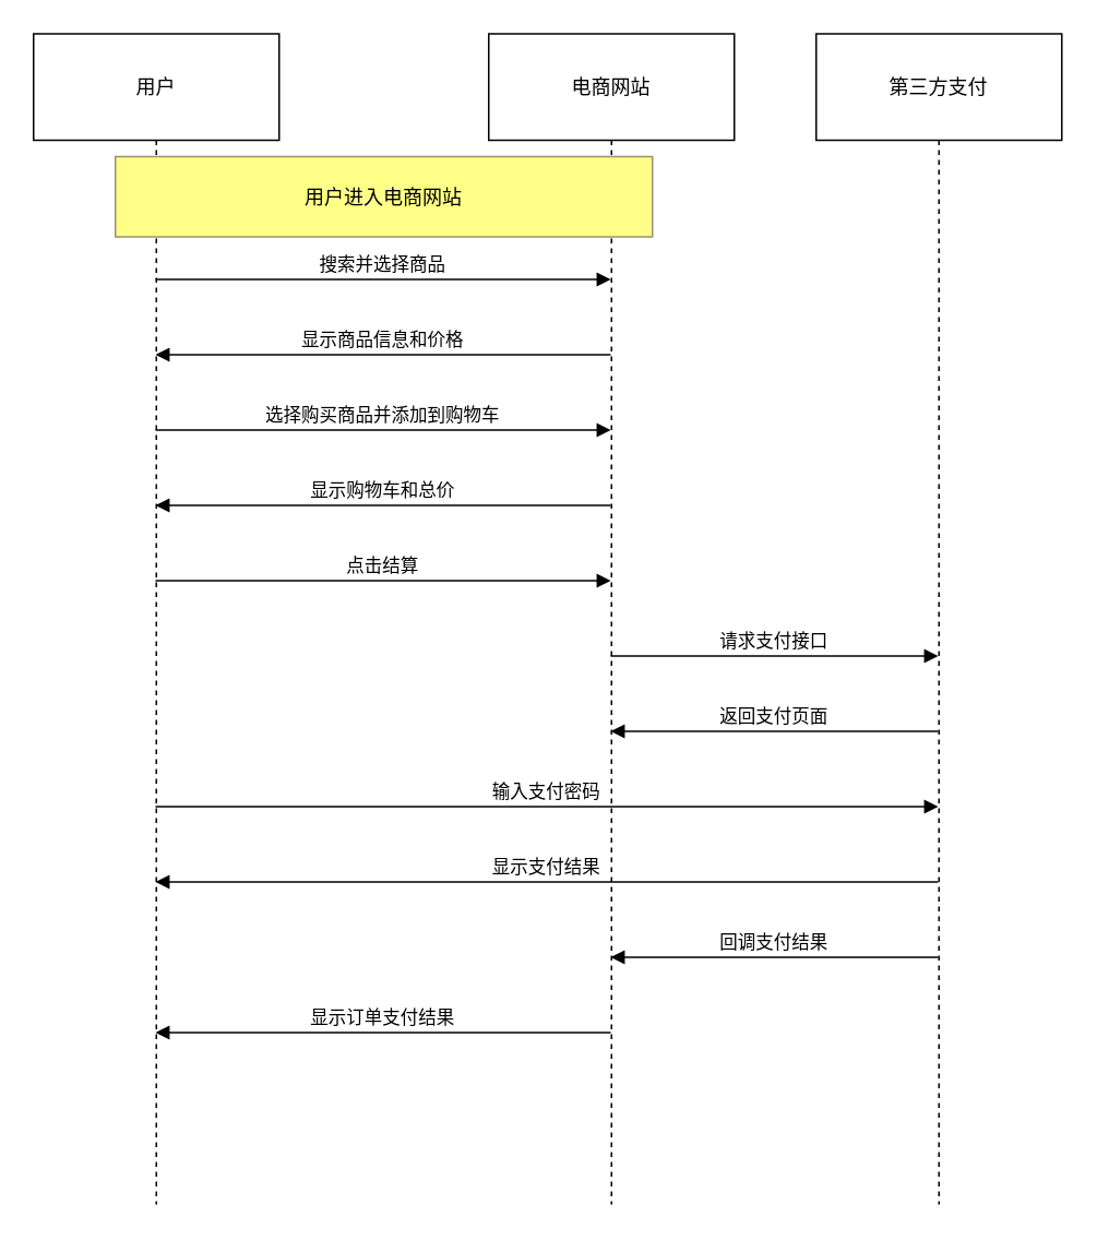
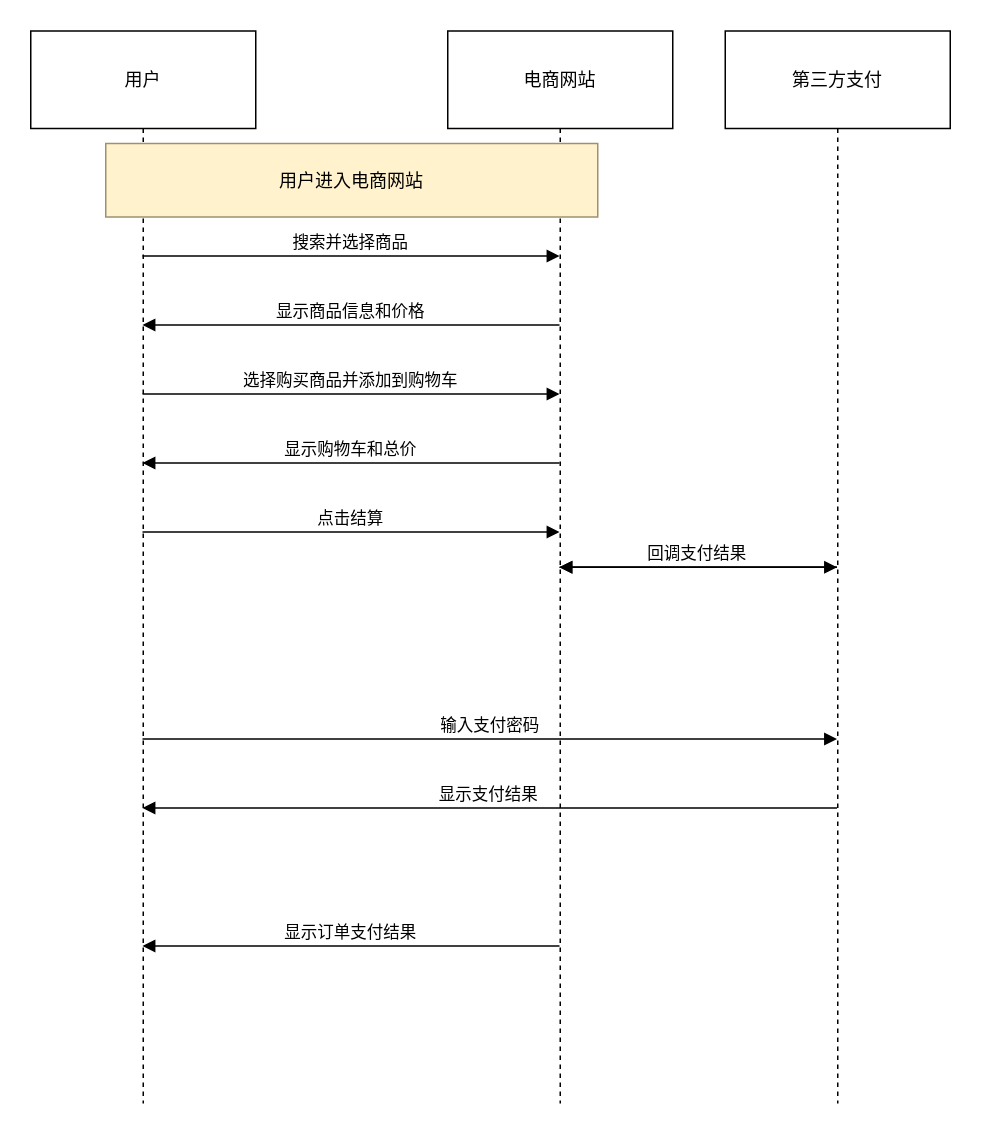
  <mxCell id="0" />
  <mxCell id="1" parent="0" />
  <mxCell id="2" value="用户" style="shape=umlLifeline;perimeter=lifelinePerimeter;whiteSpace=wrap;container=1;dropTarget=0;collapsible=0;recursiveResize=0;outlineConnect=0;portConstraint=eastwest;newEdgeStyle={&quot;edgeStyle&quot;:&quot;elbowEdgeStyle&quot;,&quot;elbow&quot;:&quot;vertical&quot;,&quot;curved&quot;:0,&quot;rounded&quot;:0};size=65;" vertex="1" parent="1"><mxGeometry width="150" height="715" as="geometry" x="20" y="20" /></mxCell>
  <mxCell id="3" value="电商网站" style="shape=umlLifeline;perimeter=lifelinePerimeter;whiteSpace=wrap;container=1;dropTarget=0;collapsible=0;recursiveResize=0;outlineConnect=0;portConstraint=eastwest;newEdgeStyle={&quot;edgeStyle&quot;:&quot;elbowEdgeStyle&quot;,&quot;elbow&quot;:&quot;vertical&quot;,&quot;curved&quot;:0,&quot;rounded&quot;:0};size=65;" vertex="1" parent="1"><mxGeometry x="298" width="150" height="715" as="geometry" y="20" /></mxCell>
- <mxCell id="4" value="第三方支付" style="shape=umlLifeline;perimeter=lifelinePerimeter;whiteSpace=wrap;container=1;dropTarget=0;collapsible=0;recursiveResize=0;outlineConnect=0;portConstraint=eastwest;newEdgeStyle={&quot;edgeStyle&quot;:&quot;elbowEdgeStyle&quot;,&quot;elbow&quot;:&quot;vertical&quot;,&quot;curved&quot;:0,&quot;rounded&quot;:0};size=65;" vertex="1" parent="1"><mxGeometry x="498" width="150" height="715" as="geometry" y="20" /></mxCell>
+ <mxCell id="4" value="第三方支付" style="shape=umlLifeline;perimeter=lifelinePerimeter;whiteSpace=wrap;container=1;dropTarget=0;collapsible=0;recursiveResize=0;outlineConnect=0;portConstraint=eastwest;newEdgeStyle={&quot;edgeStyle&quot;:&quot;elbowEdgeStyle&quot;,&quot;elbow&quot;:&quot;vertical&quot;,&quot;curved&quot;:0,&quot;rounded&quot;:0};size=65;" vertex="1" parent="1"><mxGeometry x="483" y="20" width="150" height="715" as="geometry" /></mxCell>
  <mxCell id="5" value="搜索并选择商品" style="verticalAlign=bottom;endArrow=block;edgeStyle=elbowEdgeStyle;elbow=vertical;curved=0;rounded=0;" edge="1" parent="1" source="2" target="3"><mxGeometry relative="1" as="geometry"><Array as="points"><mxPoint x="244" y="170" /></Array></mxGeometry></mxCell>
  <mxCell id="6" value="显示商品信息和价格" style="verticalAlign=bottom;endArrow=block;edgeStyle=elbowEdgeStyle;elbow=vertical;curved=0;rounded=0;" edge="1" parent="1" source="3" target="2"><mxGeometry relative="1" as="geometry"><Array as="points"><mxPoint x="244" y="216" /></Array></mxGeometry></mxCell>
  <mxCell id="7" value="选择购买商品并添加到购物车" style="verticalAlign=bottom;endArrow=block;edgeStyle=elbowEdgeStyle;elbow=vertical;curved=0;rounded=0;" edge="1" parent="1" source="2" target="3"><mxGeometry relative="1" as="geometry"><Array as="points"><mxPoint x="244" y="262" /></Array></mxGeometry></mxCell>
  <mxCell id="8" value="显示购物车和总价" style="verticalAlign=bottom;endArrow=block;edgeStyle=elbowEdgeStyle;elbow=vertical;curved=0;rounded=0;" edge="1" parent="1" source="3" target="2"><mxGeometry relative="1" as="geometry"><Array as="points"><mxPoint x="244" y="308" /></Array></mxGeometry></mxCell>
  <mxCell id="9" value="点击结算" style="verticalAlign=bottom;endArrow=block;edgeStyle=elbowEdgeStyle;elbow=vertical;curved=0;rounded=0;" edge="1" parent="1" source="2" target="3"><mxGeometry relative="1" as="geometry"><Array as="points"><mxPoint x="244" y="354" /></Array></mxGeometry></mxCell>
  <mxCell id="10" value="请求支付接口" style="verticalAlign=bottom;endArrow=block;edgeStyle=elbowEdgeStyle;elbow=vertical;curved=0;rounded=0;" edge="1" parent="1" source="3" target="4"><mxGeometry relative="1" as="geometry"><Array as="points"><mxPoint x="483" y="400" /></Array></mxGeometry></mxCell>
  <mxCell id="11" value="返回支付页面" style="verticalAlign=bottom;endArrow=block;edgeStyle=elbowEdgeStyle;elbow=vertical;curved=0;rounded=0;" edge="1" parent="1" source="4" target="3"><mxGeometry relative="1" as="geometry"><Array as="points"><mxPoint x="483" y="446" /></Array></mxGeometry></mxCell>
  <mxCell id="12" value="输入支付密码" style="verticalAlign=bottom;endArrow=block;edgeStyle=elbowEdgeStyle;elbow=vertical;curved=0;rounded=0;" edge="1" parent="1" source="2" target="4"><mxGeometry relative="1" as="geometry"><Array as="points"><mxPoint x="344" y="492" /></Array></mxGeometry></mxCell>
  <mxCell id="13" value="显示支付结果" style="verticalAlign=bottom;endArrow=block;edgeStyle=elbowEdgeStyle;elbow=vertical;curved=0;rounded=0;" edge="1" parent="1" source="4" target="2"><mxGeometry relative="1" as="geometry"><Array as="points"><mxPoint x="344" y="538" /></Array></mxGeometry></mxCell>
  <mxCell id="14" value="回调支付结果" style="verticalAlign=bottom;endArrow=block;edgeStyle=elbowEdgeStyle;elbow=vertical;curved=0;rounded=0;" edge="1" parent="1" source="4" target="3"><mxGeometry relative="1" as="geometry"><Array as="points"><mxPoint x="483" y="584" /></Array></mxGeometry></mxCell>
  <mxCell id="15" value="显示订单支付结果" style="verticalAlign=bottom;endArrow=block;edgeStyle=elbowEdgeStyle;elbow=vertical;curved=0;rounded=0;" edge="1" parent="1" source="3" target="2"><mxGeometry relative="1" as="geometry"><Array as="points"><mxPoint x="244" y="630" /></Array></mxGeometry></mxCell>
- <mxCell id="16" value="用户进入电商网站" style="fillColor=#ffff88;strokeColor=#9E916F;" vertex="1" parent="1"><mxGeometry x="70" y="95" width="328" height="49" as="geometry" /></mxCell>
+ <mxCell id="16" value="用户进入电商网站" style="fillColor=#fff2cc;strokeColor=#9E916F;" vertex="1" parent="1"><mxGeometry x="70" y="95" width="328" height="49" as="geometry" /></mxCell>
